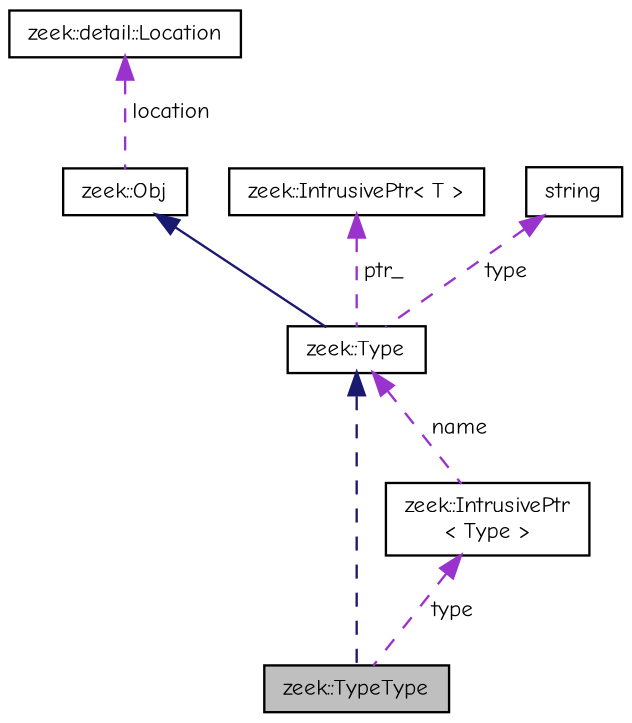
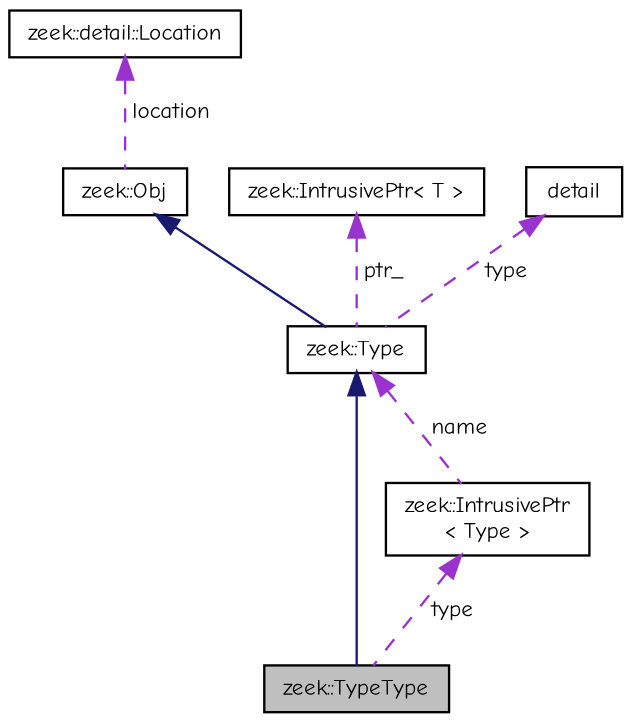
  digraph {
    fontname="Comic Neue"
    node [color=black fillcolor=white fontname="Comic Neue" fontsize=10 shape=record style=filled]
    edge [color=darkorchid3 dir=back fontname="Comic Neue" fontsize=10 labelfontname=Helvetica labelfontsize=10 style=dashed]
    n1 [fillcolor=grey75 fontcolor=black height=0.2 label="zeek::TypeType" width=0.4]
    n2 [height=0.2 label="zeek::Type" width=0.4]
    n3 [height=0.2 label="zeek::IntrusivePtr\l\< Type \>" width=0.4]
    n4 [height=0.2 label="zeek::Obj" width=0.4]
    n5 [height=0.2 label="zeek::detail::Location" width=0.4]
    n6 [height=0.2 label="zeek::IntrusivePtr\< T \>" width=0.4]
-   n7 [height=0.2 label=string width=0.4]
-   n2 -> n1 [color=midnightblue]
+   n7 [height=0.2 label=detail width=0.4]
+   n2 -> n1 [color=midnightblue style=solid]
    n2 -> n3 [label=" name"]
    n3 -> n1 [label=" type"]
    n4 -> n2 [color=midnightblue style=solid]
    n5 -> n4 [label=" location"]
    n6 -> n2 [label=" ptr_"]
    n7 -> n2 [label=" type"]
  }
